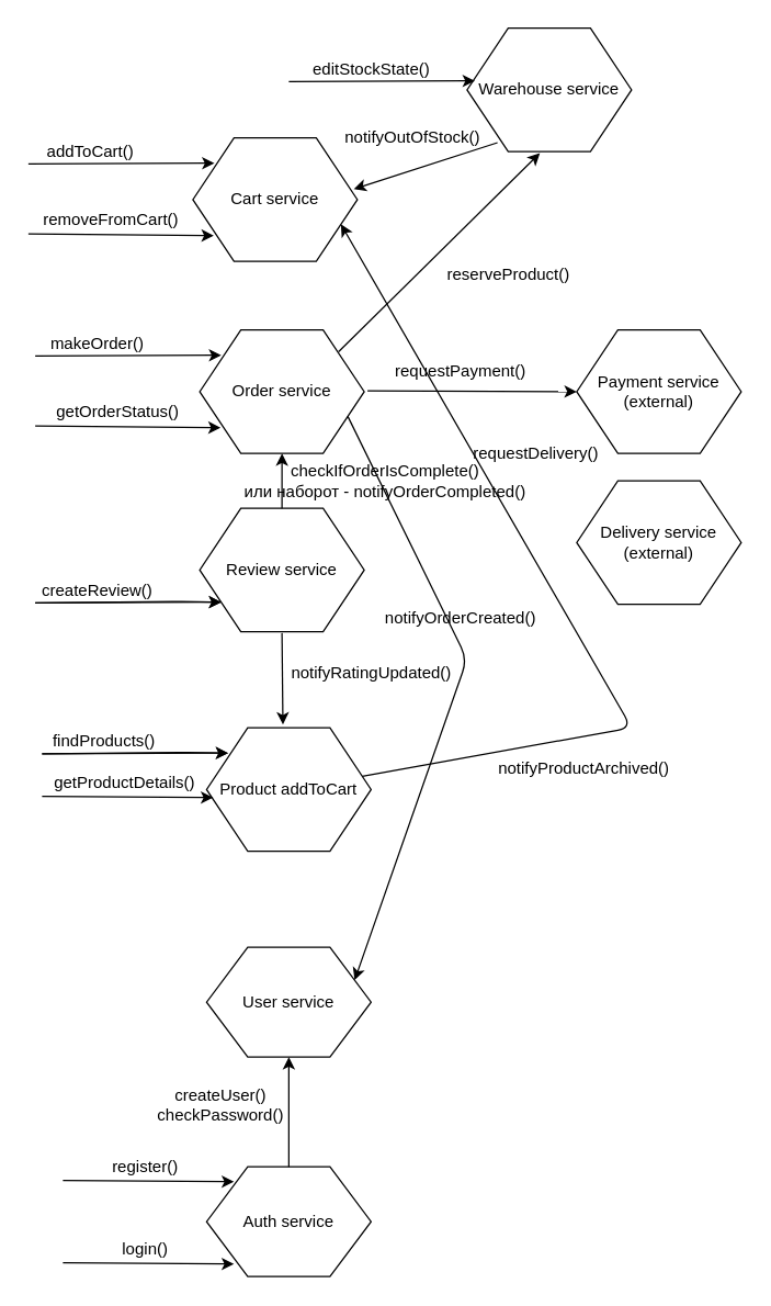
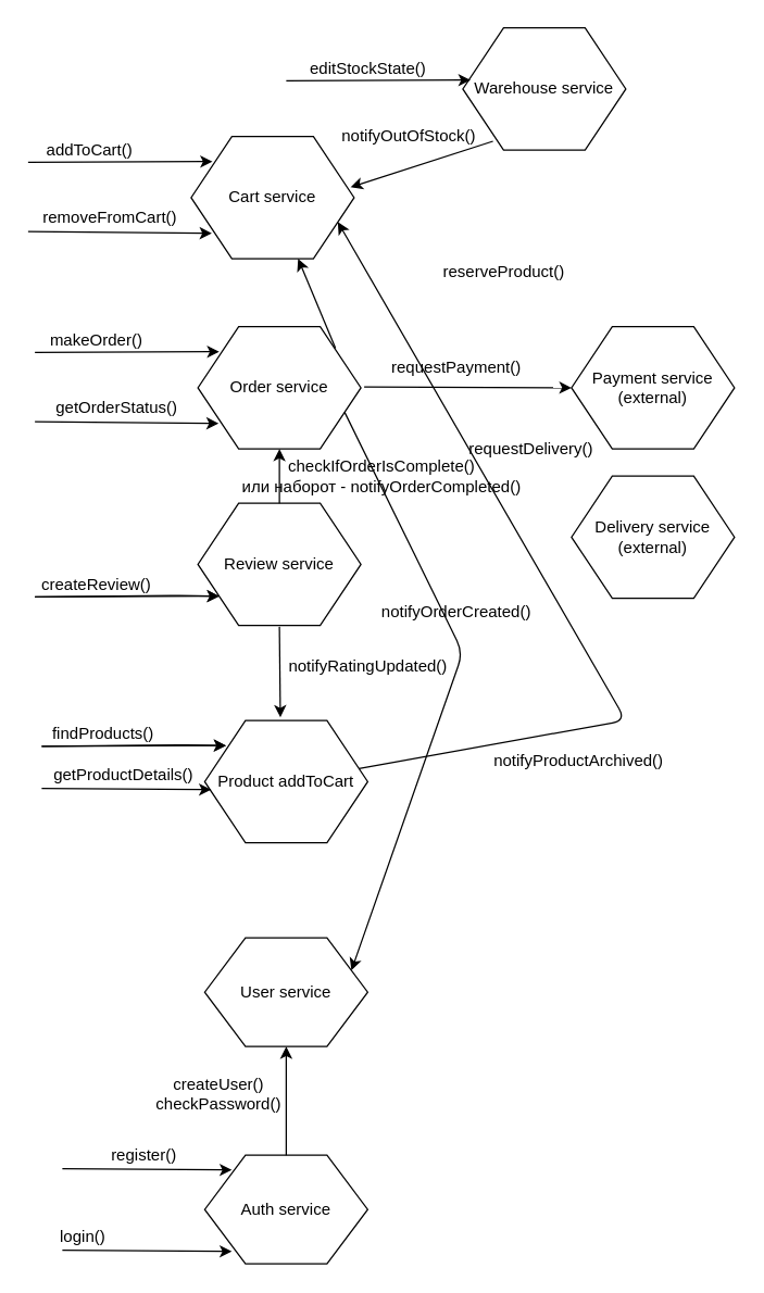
  <mxCell id="0" />
  <mxCell id="1" parent="0" />
  <mxCell id="2" value="Product addToCart" style="shape=hexagon;perimeter=hexagonPerimeter2;whiteSpace=wrap;html=1;" parent="1" vertex="1"><mxGeometry x="150" y="530" width="120" height="90" as="geometry" /></mxCell>
  <mxCell id="3" value="" style="endArrow=classic;html=1;entryX=0.131;entryY=0.205;entryDx=0;entryDy=0;entryPerimeter=0;" parent="1" target="2" edge="1"><mxGeometry width="50" height="50" relative="1" as="geometry"><mxPoint x="30" y="549" as="sourcePoint" /><mxPoint x="160" y="549" as="targetPoint" /></mxGeometry></mxCell>
  <mxCell id="4" value="findProducts()" style="text;html=1;align=center;verticalAlign=middle;resizable=0;points=[];autosize=1;" parent="1" vertex="1"><mxGeometry x="30" y="530" width="90" height="20" as="geometry" /></mxCell>
  <mxCell id="5" value="" style="endArrow=classic;html=1;entryX=0.04;entryY=0.566;entryDx=0;entryDy=0;entryPerimeter=0;" parent="1" target="2" edge="1"><mxGeometry width="50" height="50" relative="1" as="geometry"><mxPoint x="30" y="580" as="sourcePoint" /><mxPoint x="165.24" y="581.28" as="targetPoint" /></mxGeometry></mxCell>
  <mxCell id="6" value="getProductDetails()" style="text;html=1;align=center;verticalAlign=middle;resizable=0;points=[];autosize=1;" parent="1" vertex="1"><mxGeometry x="30" y="560" width="120" height="20" as="geometry" /></mxCell>
  <mxCell id="7" value="Cart service" style="shape=hexagon;perimeter=hexagonPerimeter2;whiteSpace=wrap;html=1;" parent="1" vertex="1"><mxGeometry x="140" y="100" width="120" height="90" as="geometry" /></mxCell>
  <mxCell id="8" value="" style="endArrow=classic;html=1;entryX=0.131;entryY=0.205;entryDx=0;entryDy=0;entryPerimeter=0;" parent="1" edge="1"><mxGeometry width="50" height="50" relative="1" as="geometry"><mxPoint x="20" y="119" as="sourcePoint" /><mxPoint x="155.72" y="118.45" as="targetPoint" /></mxGeometry></mxCell>
  <mxCell id="9" value="addToCart()" style="text;html=1;align=center;verticalAlign=middle;resizable=0;points=[];autosize=1;" parent="1" vertex="1"><mxGeometry x="25" y="100" width="80" height="20" as="geometry" /></mxCell>
  <mxCell id="10" value="" style="endArrow=classic;html=1;entryX=0.127;entryY=0.792;entryDx=0;entryDy=0;entryPerimeter=0;" parent="1" edge="1"><mxGeometry width="50" height="50" relative="1" as="geometry"><mxPoint x="20" y="170" as="sourcePoint" /><mxPoint x="155.24" y="171.28" as="targetPoint" /></mxGeometry></mxCell>
  <mxCell id="11" value="removeFromCart()" style="text;html=1;align=center;verticalAlign=middle;resizable=0;points=[];autosize=1;" parent="1" vertex="1"><mxGeometry x="25" y="150" width="110" height="20" as="geometry" /></mxCell>
  <mxCell id="12" value="Warehouse service" style="shape=hexagon;perimeter=hexagonPerimeter2;whiteSpace=wrap;html=1;" parent="1" vertex="1"><mxGeometry x="340" y="20" width="120" height="90" as="geometry" /></mxCell>
  <mxCell id="13" value="" style="endArrow=classic;html=1;entryX=0.131;entryY=0.205;entryDx=0;entryDy=0;entryPerimeter=0;" parent="1" edge="1"><mxGeometry width="50" height="50" relative="1" as="geometry"><mxPoint x="210" y="59" as="sourcePoint" /><mxPoint x="345.72" y="58.45" as="targetPoint" /></mxGeometry></mxCell>
  <mxCell id="14" value="editStockState()" style="text;html=1;align=center;verticalAlign=middle;resizable=0;points=[];autosize=1;" parent="1" vertex="1"><mxGeometry x="220" y="40" width="100" height="20" as="geometry" /></mxCell>
  <mxCell id="15" value="" style="endArrow=classic;html=1;entryX=0.978;entryY=0.415;entryDx=0;entryDy=0;entryPerimeter=0;exitX=0.185;exitY=0.928;exitDx=0;exitDy=0;exitPerimeter=0;" parent="1" source="12" target="7" edge="1"><mxGeometry width="50" height="50" relative="1" as="geometry"><mxPoint x="200" y="90" as="sourcePoint" /><mxPoint x="335.24" y="91.28" as="targetPoint" /></mxGeometry></mxCell>
  <mxCell id="16" value="notifyOutOfStock()" style="text;html=1;align=center;verticalAlign=middle;resizable=0;points=[];autosize=1;" parent="1" vertex="1"><mxGeometry x="245" y="90" width="110" height="20" as="geometry" /></mxCell>
  <mxCell id="17" value="Order service" style="shape=hexagon;perimeter=hexagonPerimeter2;whiteSpace=wrap;html=1;" parent="1" vertex="1"><mxGeometry x="145" y="240" width="120" height="90" as="geometry" /></mxCell>
  <mxCell id="18" value="" style="endArrow=classic;html=1;entryX=0.131;entryY=0.205;entryDx=0;entryDy=0;entryPerimeter=0;" parent="1" target="17" edge="1"><mxGeometry width="50" height="50" relative="1" as="geometry"><mxPoint x="25" y="259" as="sourcePoint" /><mxPoint x="155" y="259" as="targetPoint" /></mxGeometry></mxCell>
  <mxCell id="19" value="makeOrder()" style="text;html=1;align=center;verticalAlign=middle;resizable=0;points=[];autosize=1;" parent="1" vertex="1"><mxGeometry x="30" y="240" width="80" height="20" as="geometry" /></mxCell>
  <mxCell id="20" value="" style="endArrow=classic;html=1;entryX=0.127;entryY=0.792;entryDx=0;entryDy=0;entryPerimeter=0;" parent="1" target="17" edge="1"><mxGeometry width="50" height="50" relative="1" as="geometry"><mxPoint x="25" y="310" as="sourcePoint" /><mxPoint x="125" y="310" as="targetPoint" /></mxGeometry></mxCell>
  <mxCell id="21" value="getOrderStatus()" style="text;html=1;align=center;verticalAlign=middle;resizable=0;points=[];autosize=1;" parent="1" vertex="1"><mxGeometry x="35" y="290" width="100" height="20" as="geometry" /></mxCell>
  <mxCell id="22" value="Payment service (external)" style="shape=hexagon;perimeter=hexagonPerimeter2;whiteSpace=wrap;html=1;" parent="1" vertex="1"><mxGeometry x="420" y="240" width="120" height="90" as="geometry" /></mxCell>
  <mxCell id="23" value="" style="endArrow=classic;html=1;entryX=0;entryY=0.5;entryDx=0;entryDy=0;" parent="1" target="22" edge="1"><mxGeometry width="50" height="50" relative="1" as="geometry"><mxPoint x="267.38" y="284.36" as="sourcePoint" /><mxPoint x="402.62" y="285.64" as="targetPoint" /></mxGeometry></mxCell>
  <mxCell id="24" value="requestPayment()" style="text;html=1;align=center;verticalAlign=middle;resizable=0;points=[];autosize=1;" parent="1" vertex="1"><mxGeometry x="280" y="260" width="110" height="20" as="geometry" /></mxCell>
  <mxCell id="25" value="" style="endArrow=classic;html=1;entryX=0.131;entryY=0.205;entryDx=0;entryDy=0;entryPerimeter=0;" parent="1" target="2" edge="1"><mxGeometry width="50" height="50" relative="1" as="geometry"><mxPoint x="30" y="549" as="sourcePoint" /><mxPoint x="165.72" y="548.45" as="targetPoint" /><Array as="points"><mxPoint x="140" y="548" /></Array></mxGeometry></mxCell>
  <mxCell id="26" value="" style="endArrow=classic;html=1;entryX=0.131;entryY=0.205;entryDx=0;entryDy=0;entryPerimeter=0;" parent="1" edge="1"><mxGeometry width="50" height="50" relative="1" as="geometry"><mxPoint x="25" y="439" as="sourcePoint" /><mxPoint x="160.72" y="438.45" as="targetPoint" /></mxGeometry></mxCell>
  <mxCell id="27" value="createReview()" style="text;html=1;align=center;verticalAlign=middle;resizable=0;points=[];autosize=1;" parent="1" vertex="1"><mxGeometry x="20" y="420" width="100" height="20" as="geometry" /></mxCell>
  <mxCell id="28" value="" style="endArrow=classic;html=1;entryX=0.131;entryY=0.205;entryDx=0;entryDy=0;entryPerimeter=0;" parent="1" edge="1"><mxGeometry width="50" height="50" relative="1" as="geometry"><mxPoint x="25" y="439" as="sourcePoint" /><mxPoint x="160.72" y="438.45" as="targetPoint" /><Array as="points"><mxPoint x="135" y="438" /></Array></mxGeometry></mxCell>
  <mxCell id="29" value="Review service" style="shape=hexagon;perimeter=hexagonPerimeter2;whiteSpace=wrap;html=1;" parent="1" vertex="1"><mxGeometry x="145" y="370" width="120" height="90" as="geometry" /></mxCell>
  <mxCell id="30" value="" style="endArrow=classic;html=1;entryX=0.464;entryY=-0.026;entryDx=0;entryDy=0;entryPerimeter=0;" parent="1" target="2" edge="1"><mxGeometry width="50" height="50" relative="1" as="geometry"><mxPoint x="205" y="461" as="sourcePoint" /><mxPoint x="470" y="460" as="targetPoint" /></mxGeometry></mxCell>
  <mxCell id="31" value="notifyRatingUpdated()" style="text;html=1;align=center;verticalAlign=middle;resizable=0;points=[];autosize=1;" parent="1" vertex="1"><mxGeometry x="205" y="480" width="130" height="20" as="geometry" /></mxCell>
  <mxCell id="32" value="" style="endArrow=classic;html=1;exitX=0.5;exitY=0;exitDx=0;exitDy=0;entryX=0.5;entryY=1;entryDx=0;entryDy=0;" parent="1" source="29" target="17" edge="1"><mxGeometry width="50" height="50" relative="1" as="geometry"><mxPoint x="300" y="350" as="sourcePoint" /><mxPoint x="350" y="300" as="targetPoint" /></mxGeometry></mxCell>
  <mxCell id="33" value="&lt;div&gt;checkIfOrderIsComplete()&lt;/div&gt;&lt;div&gt;или наборот - notifyOrderCompleted()&lt;br&gt;&lt;/div&gt;" style="text;html=1;align=center;verticalAlign=middle;resizable=0;points=[];autosize=1;" parent="1" vertex="1"><mxGeometry x="170" y="335" width="220" height="30" as="geometry" /></mxCell>
- <mxCell id="34" value="" style="endArrow=classic;html=1;entryX=0.443;entryY=1.012;entryDx=0;entryDy=0;entryPerimeter=0;exitX=0.844;exitY=0.177;exitDx=0;exitDy=0;exitPerimeter=0;" parent="1" source="17" target="12" edge="1"><mxGeometry width="50" height="50" relative="1" as="geometry"><mxPoint x="310" y="250" as="sourcePoint" /><mxPoint x="410" y="120" as="targetPoint" /></mxGeometry></mxCell>
+ <mxCell id="34" value="" style="endArrow=classic;html=1;exitX=0.844;exitY=0.177;exitDx=0;exitDy=0;exitPerimeter=0;" parent="1" source="17" target="7" edge="1"><mxGeometry width="50" height="50" relative="1" as="geometry"><mxPoint x="310" y="250" as="sourcePoint" /><mxPoint x="410" y="120" as="targetPoint" /></mxGeometry></mxCell>
  <mxCell id="35" value="reserveProduct()" style="text;html=1;align=center;verticalAlign=middle;resizable=0;points=[];autosize=1;" parent="1" vertex="1"><mxGeometry x="320" y="190" width="100" height="20" as="geometry" /></mxCell>
  <mxCell id="36" value="" style="endArrow=classic;html=1;entryX=1;entryY=0.75;entryDx=0;entryDy=0;" parent="1" source="2" target="7" edge="1"><mxGeometry width="50" height="50" relative="1" as="geometry"><mxPoint x="350" y="560" as="sourcePoint" /><mxPoint x="400" y="510" as="targetPoint" /><Array as="points"><mxPoint x="460" y="530" /></Array></mxGeometry></mxCell>
  <mxCell id="37" value="notifyProductArchived()" style="text;html=1;align=center;verticalAlign=middle;resizable=0;points=[];autosize=1;" parent="1" vertex="1"><mxGeometry x="355" y="550" width="140" height="20" as="geometry" /></mxCell>
  <mxCell id="38" value="User service" style="shape=hexagon;perimeter=hexagonPerimeter2;whiteSpace=wrap;html=1;" vertex="1" parent="1"><mxGeometry x="150" y="690" width="120" height="80" as="geometry" /></mxCell>
  <mxCell id="39" value="Auth service" style="shape=hexagon;perimeter=hexagonPerimeter2;whiteSpace=wrap;html=1;" vertex="1" parent="1"><mxGeometry x="150" y="850" width="120" height="80" as="geometry" /></mxCell>
  <mxCell id="40" value="" style="endArrow=classic;html=1;entryX=0.04;entryY=0.566;entryDx=0;entryDy=0;entryPerimeter=0;" edge="1" parent="1"><mxGeometry width="50" height="50" relative="1" as="geometry"><mxPoint x="45.2" y="860" as="sourcePoint" /><mxPoint x="170" y="860.94" as="targetPoint" /></mxGeometry></mxCell>
  <mxCell id="41" value="register()" style="text;html=1;align=center;verticalAlign=middle;resizable=0;points=[];autosize=1;" vertex="1" parent="1"><mxGeometry x="75.2" y="840" width="60" height="20" as="geometry" /></mxCell>
  <mxCell id="42" value="" style="endArrow=classic;html=1;entryX=0.04;entryY=0.566;entryDx=0;entryDy=0;entryPerimeter=0;" edge="1" parent="1"><mxGeometry width="50" height="50" relative="1" as="geometry"><mxPoint x="45.2" y="920" as="sourcePoint" /><mxPoint x="170" y="920.94" as="targetPoint" /></mxGeometry></mxCell>
- <mxCell id="43" value="login()" style="text;html=1;align=center;verticalAlign=middle;resizable=0;points=[];autosize=1;" vertex="1" parent="1"><mxGeometry x="80.2" y="900" width="50" height="20" as="geometry" /></mxCell>
+ <mxCell id="43" value="login()" style="text;html=1;align=center;verticalAlign=middle;resizable=0;points=[];autosize=1;" vertex="1" parent="1"><mxGeometry x="35.2" y="900" width="50" height="20" as="geometry" /></mxCell>
  <mxCell id="44" value="" style="endArrow=classic;html=1;entryX=0.5;entryY=1;entryDx=0;entryDy=0;exitX=0.5;exitY=0;exitDx=0;exitDy=0;" edge="1" parent="1" source="39" target="38"><mxGeometry width="50" height="50" relative="1" as="geometry"><mxPoint x="230" y="850" as="sourcePoint" /><mxPoint x="280" y="800" as="targetPoint" /></mxGeometry></mxCell>
  <mxCell id="45" value="&lt;div&gt;createUser()&lt;/div&gt;&lt;div&gt;checkPassword()&lt;br&gt;&lt;/div&gt;" style="text;html=1;align=center;verticalAlign=middle;resizable=0;points=[];autosize=1;" vertex="1" parent="1"><mxGeometry x="105" y="790" width="110" height="30" as="geometry" /></mxCell>
  <mxCell id="46" value="" style="endArrow=classic;html=1;exitX=1;exitY=0.75;exitDx=0;exitDy=0;entryX=1;entryY=0.25;entryDx=0;entryDy=0;" edge="1" parent="1" source="17" target="38"><mxGeometry width="50" height="50" relative="1" as="geometry"><mxPoint x="340" y="700" as="sourcePoint" /><mxPoint x="390" y="650" as="targetPoint" /><Array as="points"><mxPoint x="340" y="480" /></Array></mxGeometry></mxCell>
  <mxCell id="47" value="notifyOrderCreated()" style="text;html=1;align=center;verticalAlign=middle;resizable=0;points=[];autosize=1;" vertex="1" parent="1"><mxGeometry x="270" y="440" width="130" height="20" as="geometry" /></mxCell>
  <mxCell id="48" value="Delivery service (external)" style="shape=hexagon;perimeter=hexagonPerimeter2;whiteSpace=wrap;html=1;" vertex="1" parent="1"><mxGeometry x="420" y="350" width="120" height="90" as="geometry" /></mxCell>
  <mxCell id="49" value="requestDelivery()" style="text;html=1;align=center;verticalAlign=middle;resizable=0;points=[];autosize=1;" vertex="1" parent="1"><mxGeometry x="335" y="320" width="110" height="20" as="geometry" /></mxCell>
